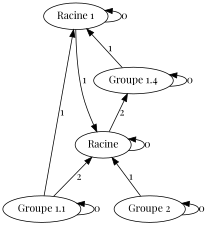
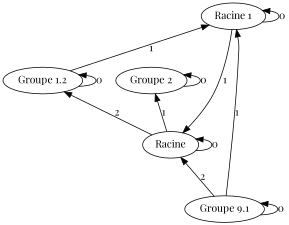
  strict digraph {
    fontname="Playfair Display"
    rankdir=BT
    node [fontname="Playfair Display"]
    edge [fontname="Playfair Display"]
    Racine
-   "Groupe 1.2" [label="Groupe 1.4"]
+   "Groupe 1.2"
    n3 [label="Racine 1"]
    "Groupe 2"
-   "Groupe 1.1"
+   "Groupe 1.1" [label="Groupe 9.1"]
    Racine -> Racine [label=0]
    Racine -> "Groupe 1.2" [label=2]
    "Groupe 1.2" -> "Groupe 1.2" [label=0]
    "Groupe 1.2" -> n3 [label=1]
    n3 -> Racine [label=1]
    n3 -> n3 [label=0]
-   "Groupe 2" -> Racine [label=1]
+   Racine -> "Groupe 2" [label=1]
    "Groupe 2" -> "Groupe 2" [label=0]
    "Groupe 1.1" -> Racine [label=2]
    "Groupe 1.1" -> n3 [label=1]
    "Groupe 1.1" -> "Groupe 1.1" [label=0]
  }
